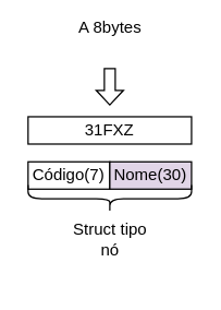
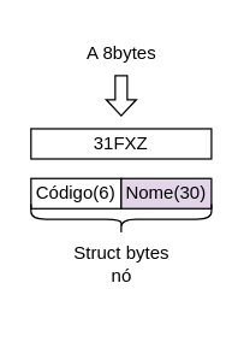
  <mxCell id="0" />
  <mxCell id="1" parent="0" />
- <mxCell id="2" value="A 8bytes" style="text;html=1;align=center;verticalAlign=middle;resizable=0;points=[];autosize=1;strokeColor=none;fillColor=none;" vertex="1" parent="1"><mxGeometry x="45" y="5" width="70" height="30" as="geometry" /></mxCell>
+ <mxCell id="2" value="A 8bytes" style="text;html=1;align=center;verticalAlign=middle;resizable=0;points=[];autosize=1;strokeColor=none;fillColor=none;" vertex="1" parent="1"><mxGeometry x="45" y="20" width="70" height="30" as="geometry" /></mxCell>
  <mxCell id="3" value="" style="shape=singleArrow;whiteSpace=wrap;html=1;arrowWidth=0.4;arrowSize=0.4;rotation=90;" vertex="1" parent="1"><mxGeometry x="66.67" y="53" width="26.67" height="20" as="geometry" /></mxCell>
  <mxCell id="4" value="31FXZ" style="whiteSpace=wrap;html=1;" vertex="1" parent="1"><mxGeometry x="20" y="85" width="120" height="20" as="geometry" /></mxCell>
- <mxCell id="5" value="Código(7)" style="whiteSpace=wrap;html=1;" vertex="1" parent="1"><mxGeometry x="20" y="118" width="60" height="20" as="geometry" /></mxCell>
+ <mxCell id="5" value="Código(6)" style="whiteSpace=wrap;html=1;" vertex="1" parent="1"><mxGeometry x="20" y="118" width="60" height="20" as="geometry" /></mxCell>
  <mxCell id="6" value="Nome(30)" style="whiteSpace=wrap;html=1;fillColor=#e1d5e7;" vertex="1" parent="1"><mxGeometry x="80" y="118" width="60" height="20" as="geometry" /></mxCell>
  <mxCell id="7" value="" style="shape=curlyBracket;whiteSpace=wrap;html=1;rounded=1;flipH=1;labelPosition=right;verticalLabelPosition=middle;align=left;verticalAlign=middle;rotation=90;" vertex="1" parent="1"><mxGeometry x="70" y="85" width="20" height="120" as="geometry" /></mxCell>
- <mxCell id="8" value="Struct tipo&lt;br&gt;nó" style="text;html=1;align=center;verticalAlign=middle;resizable=0;points=[];autosize=1;strokeColor=none;fillColor=none;" vertex="1" parent="1"><mxGeometry x="40.01" y="155" width="80" height="40" as="geometry" /></mxCell>
+ <mxCell id="8" value="Struct bytes&lt;br&gt;nó" style="text;html=1;align=center;verticalAlign=middle;resizable=0;points=[];autosize=1;strokeColor=none;fillColor=none;" vertex="1" parent="1"><mxGeometry x="40.01" y="155" width="80" height="40" as="geometry" /></mxCell>
